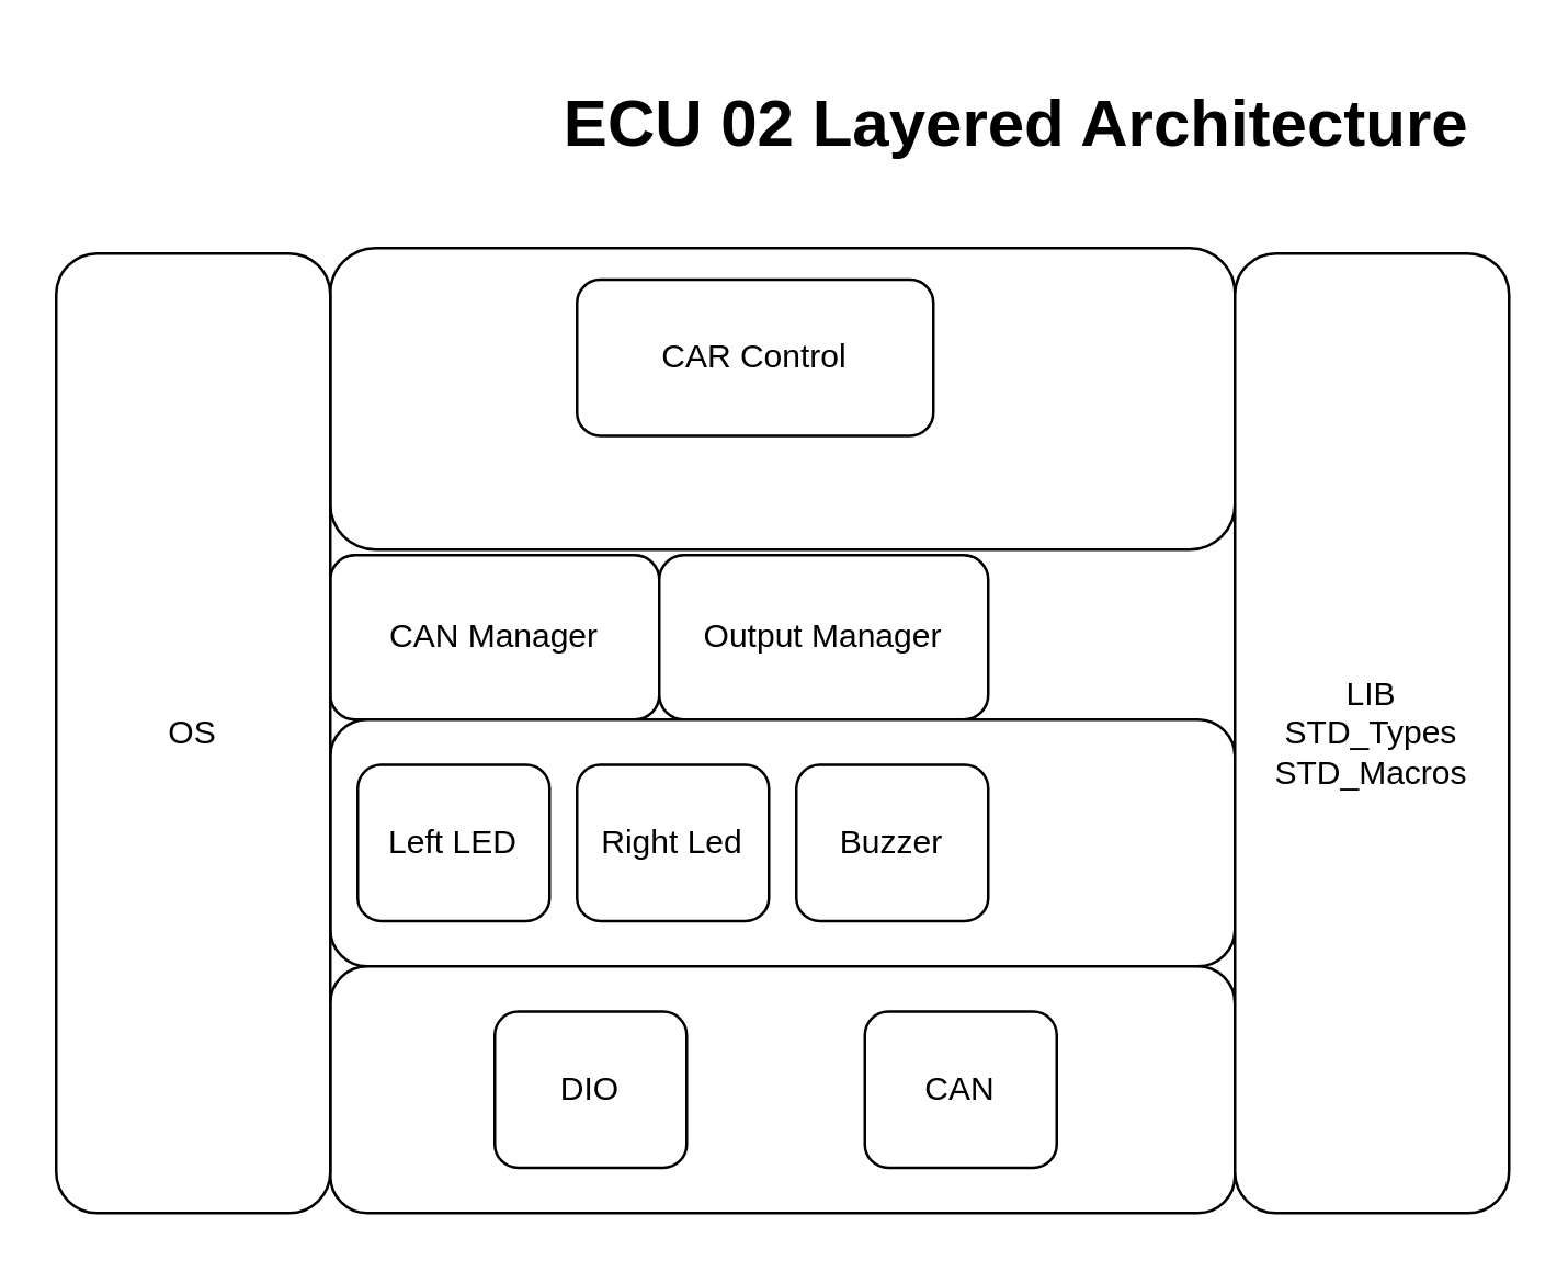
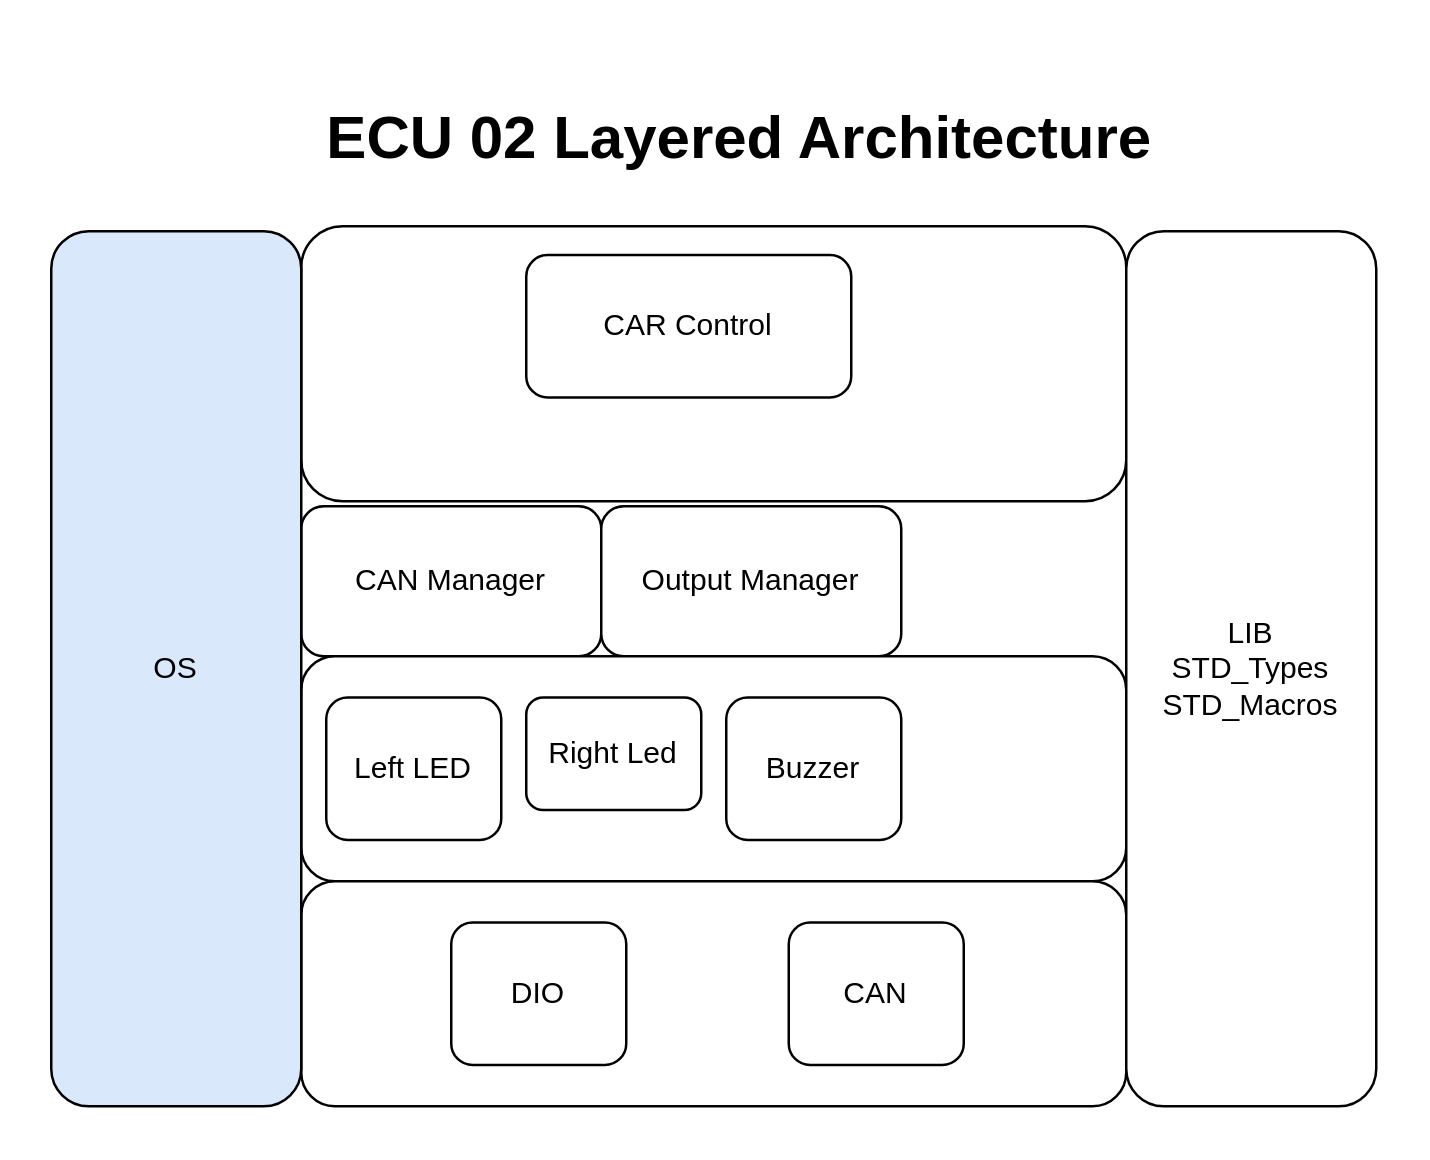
  <mxCell id="0" />
  <mxCell id="1" parent="0" />
  <mxCell id="2" value="" style="rounded=1;whiteSpace=wrap;html=1;" vertex="1" parent="1"><mxGeometry x="120" y="90" width="330" height="110" as="geometry" /></mxCell>
  <mxCell id="3" value="CAN Manager" style="rounded=1;whiteSpace=wrap;html=1;" vertex="1" parent="1"><mxGeometry x="120" y="202" width="120" height="60" as="geometry" /></mxCell>
  <mxCell id="4" value="Output Manager" style="rounded=1;whiteSpace=wrap;html=1;" vertex="1" parent="1"><mxGeometry x="240" y="202" width="120" height="60" as="geometry" /></mxCell>
  <mxCell id="5" value="" style="rounded=1;whiteSpace=wrap;html=1;" vertex="1" parent="1"><mxGeometry x="120" y="262" width="330" height="90" as="geometry" /></mxCell>
  <mxCell id="6" value="" style="rounded=1;whiteSpace=wrap;html=1;" vertex="1" parent="1"><mxGeometry x="120" y="352" width="330" height="90" as="geometry" /></mxCell>
- <mxCell id="7" value="OS" style="rounded=1;whiteSpace=wrap;html=1;" vertex="1" parent="1"><mxGeometry x="20" y="92" width="100" height="350" as="geometry" /></mxCell>
+ <mxCell id="7" value="OS" style="rounded=1;whiteSpace=wrap;html=1;fillColor=#dae8fc;" vertex="1" parent="1"><mxGeometry x="20" y="92" width="100" height="350" as="geometry" /></mxCell>
  <mxCell id="8" value="LIB&lt;br&gt;STD_Types&lt;br&gt;STD_Macros" style="rounded=1;whiteSpace=wrap;html=1;" vertex="1" parent="1"><mxGeometry x="450" y="92" width="100" height="350" as="geometry" /></mxCell>
  <mxCell id="9" value="CAR Control" style="rounded=1;whiteSpace=wrap;html=1;" vertex="1" parent="1"><mxGeometry x="210" y="101.5" width="130" height="57" as="geometry" /></mxCell>
  <mxCell id="10" value="Left LED" style="rounded=1;whiteSpace=wrap;html=1;" vertex="1" parent="1"><mxGeometry x="130" y="278.5" width="70" height="57" as="geometry" /></mxCell>
- <mxCell id="11" value="Right Led" style="rounded=1;whiteSpace=wrap;html=1;" vertex="1" parent="1"><mxGeometry x="210" y="278.5" width="70" height="57" as="geometry" /></mxCell>
+ <mxCell id="11" value="Right Led" style="rounded=1;whiteSpace=wrap;html=1;" vertex="1" parent="1"><mxGeometry x="210" y="278.5" width="70" height="45" as="geometry" /></mxCell>
  <mxCell id="12" value="Buzzer" style="rounded=1;whiteSpace=wrap;html=1;" vertex="1" parent="1"><mxGeometry x="290" y="278.5" width="70" height="57" as="geometry" /></mxCell>
  <mxCell id="13" value="DIO" style="rounded=1;whiteSpace=wrap;html=1;" vertex="1" parent="1"><mxGeometry x="180" y="368.5" width="70" height="57" as="geometry" /></mxCell>
  <mxCell id="14" value="CAN" style="rounded=1;whiteSpace=wrap;html=1;" vertex="1" parent="1"><mxGeometry x="315" y="368.5" width="70" height="57" as="geometry" /></mxCell>
- <mxCell id="15" value="&lt;h1&gt;ECU 02 Layered Architecture&lt;/h1&gt;" style="text;html=1;align=center;verticalAlign=middle;resizable=0;points=[];autosize=1;strokeColor=none;fillColor=none;" vertex="1" parent="1"><mxGeometry x="195" y="10" width="350" height="70" as="geometry" /></mxCell>
+ <mxCell id="15" value="&lt;h1&gt;ECU 02 Layered Architecture&lt;/h1&gt;" style="text;html=1;align=center;verticalAlign=middle;resizable=0;points=[];autosize=1;strokeColor=none;fillColor=none;" vertex="1" parent="1"><mxGeometry x="120" y="20" width="350" height="70" as="geometry" /></mxCell>
